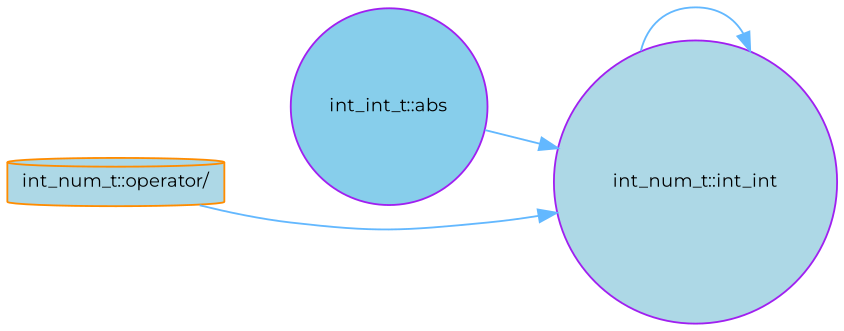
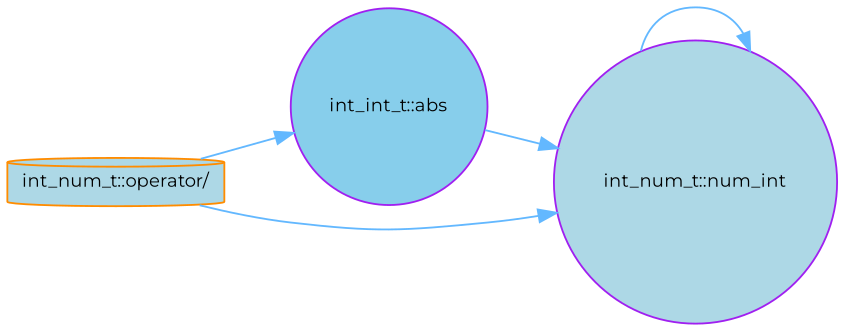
  digraph {
    fontname=Montserrat
    rankdir=LR
    node [color=purple fillcolor=lightblue fontname=Montserrat fontsize=10 shape=circle style=filled]
    edge [color=steelblue1 fontname=Montserrat fontsize=10 labelfontname=Helvetica labelfontsize=10 style=solid]
    n1 [color=darkorange fontcolor=black height=0.2 label="int_num_t::operator/" shape=cylinder width=0.4]
    n2 [fillcolor=skyblue height=0.2 label="int_int_t::abs" width=0.4]
-   n3 [height=0.2 label="int_num_t::int_int" width=0.4]
+   n3 [height=0.2 label="int_num_t::num_int" width=0.4]
+   n1 -> n2
    n1 -> n3
    n2 -> n3
    n3 -> n3
  }
